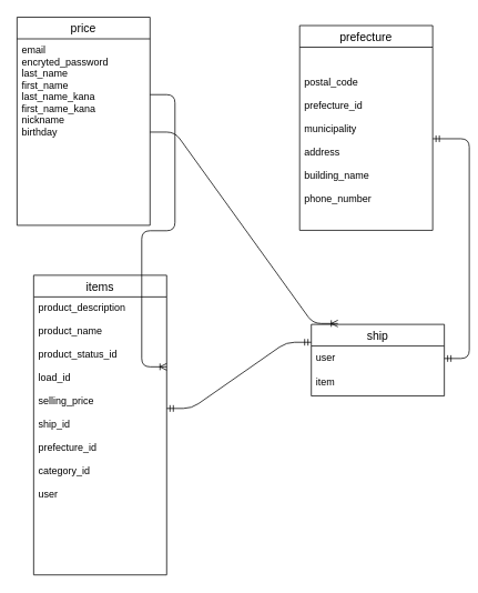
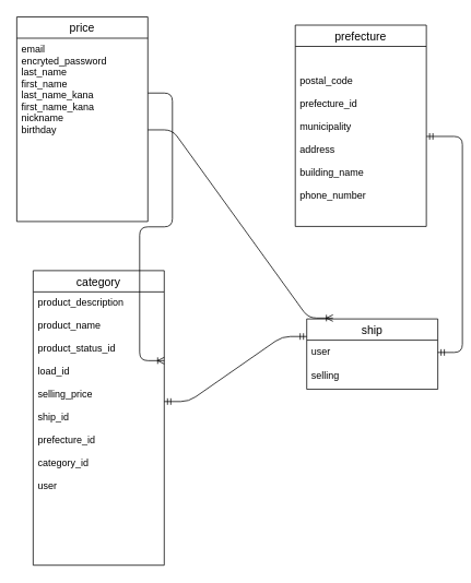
  <mxCell id="0" />
  <mxCell id="1" parent="0" />
  <mxCell id="2" value="price" style="swimlane;fontStyle=0;childLayout=stackLayout;horizontal=1;startSize=26;horizontalStack=0;resizeParent=1;resizeParentMax=0;resizeLast=0;collapsible=1;marginBottom=0;align=center;fontSize=14;" parent="1" vertex="1"><mxGeometry x="20" y="20" width="160" height="250" as="geometry" /></mxCell>
  <mxCell id="3" value="email&#10;encryted_password&#10;last_name&#10;first_name&#10;last_name_kana&#10;first_name_kana&#10;nickname&#10;birthday" style="text;strokeColor=none;fillColor=none;spacingLeft=4;spacingRight=4;overflow=hidden;rotatable=0;points=[[0,0.5],[1,0.5]];portConstraint=eastwest;fontSize=12;" parent="2" vertex="1"><mxGeometry y="26" width="160" height="224" as="geometry" /></mxCell>
  <mxCell id="4" value="prefecture" style="swimlane;fontStyle=0;childLayout=stackLayout;horizontal=1;startSize=26;horizontalStack=0;resizeParent=1;resizeParentMax=0;resizeLast=0;collapsible=1;marginBottom=0;align=center;fontSize=14;" parent="1" vertex="1"><mxGeometry x="360" y="30" width="160" height="246" as="geometry" /></mxCell>
  <mxCell id="5" value="&#10;&#10;postal_code&#10;&#10;prefecture_id&#10;&#10;municipality&#10;&#10;address&#10;&#10;building_name&#10;&#10;phone_number&#10;" style="text;strokeColor=none;fillColor=none;spacingLeft=4;spacingRight=4;overflow=hidden;rotatable=0;points=[[0,0.5],[1,0.5]];portConstraint=eastwest;fontSize=12;" parent="4" vertex="1"><mxGeometry y="26" width="160" height="220" as="geometry" /></mxCell>
- <mxCell id="6" value="items" style="swimlane;fontStyle=0;childLayout=stackLayout;horizontal=1;startSize=26;horizontalStack=0;resizeParent=1;resizeParentMax=0;resizeLast=0;collapsible=1;marginBottom=0;align=center;fontSize=14;" parent="1" vertex="1"><mxGeometry x="40" y="330" width="160" height="360" as="geometry" /></mxCell>
+ <mxCell id="6" value="category" style="swimlane;fontStyle=0;childLayout=stackLayout;horizontal=1;startSize=26;horizontalStack=0;resizeParent=1;resizeParentMax=0;resizeLast=0;collapsible=1;marginBottom=0;align=center;fontSize=14;" parent="1" vertex="1"><mxGeometry x="40" y="330" width="160" height="360" as="geometry" /></mxCell>
  <mxCell id="7" value="product_description&#10;&#10;product_name&#10;&#10;product_status_id&#10;&#10;load_id&#10;&#10;selling_price&#10;&#10;ship_id&#10;&#10;prefecture_id&#10;&#10;category_id&#10;&#10;user&#10;" style="text;strokeColor=none;fillColor=none;spacingLeft=4;spacingRight=4;overflow=hidden;rotatable=0;points=[[0,0.5],[1,0.5]];portConstraint=eastwest;fontSize=12;" vertex="1" parent="6"><mxGeometry y="26" width="160" height="334" as="geometry" /></mxCell>
  <mxCell id="8" value="" style="edgeStyle=entityRelationEdgeStyle;fontSize=12;html=1;endArrow=ERmandOne;startArrow=ERmandOne;entryX=1;entryY=0.5;entryDx=0;entryDy=0;" parent="1" source="10" target="5" edge="1"><mxGeometry width="100" height="100" relative="1" as="geometry"><mxPoint x="270" y="460" as="sourcePoint" /><mxPoint x="560" y="200" as="targetPoint" /></mxGeometry></mxCell>
  <mxCell id="9" value="ship" style="swimlane;fontStyle=0;childLayout=stackLayout;horizontal=1;startSize=26;horizontalStack=0;resizeParent=1;resizeParentMax=0;resizeLast=0;collapsible=1;marginBottom=0;align=center;fontSize=14;" vertex="1" parent="1"><mxGeometry x="374" y="389" width="160" height="86" as="geometry" /></mxCell>
  <mxCell id="10" value="user" style="text;strokeColor=none;fillColor=none;spacingLeft=4;spacingRight=4;overflow=hidden;rotatable=0;points=[[0,0.5],[1,0.5]];portConstraint=eastwest;fontSize=12;" vertex="1" parent="9"><mxGeometry y="26" width="160" height="30" as="geometry" /></mxCell>
- <mxCell id="11" value="item" style="text;strokeColor=none;fillColor=none;spacingLeft=4;spacingRight=4;overflow=hidden;rotatable=0;points=[[0,0.5],[1,0.5]];portConstraint=eastwest;fontSize=12;" vertex="1" parent="9"><mxGeometry y="56" width="160" height="30" as="geometry" /></mxCell>
+ <mxCell id="11" value="selling" style="text;strokeColor=none;fillColor=none;spacingLeft=4;spacingRight=4;overflow=hidden;rotatable=0;points=[[0,0.5],[1,0.5]];portConstraint=eastwest;fontSize=12;" vertex="1" parent="9"><mxGeometry y="56" width="160" height="30" as="geometry" /></mxCell>
  <mxCell id="12" value="" style="edgeStyle=entityRelationEdgeStyle;fontSize=12;html=1;endArrow=ERmandOne;startArrow=ERmandOne;entryX=0;entryY=0.25;entryDx=0;entryDy=0;" edge="1" parent="1" target="9"><mxGeometry width="100" height="100" relative="1" as="geometry"><mxPoint x="200" y="490" as="sourcePoint" /><mxPoint x="300" y="390" as="targetPoint" /></mxGeometry></mxCell>
  <mxCell id="13" value="" style="edgeStyle=entityRelationEdgeStyle;fontSize=12;html=1;endArrow=ERoneToMany;entryX=0.2;entryY=-0.012;entryDx=0;entryDy=0;entryPerimeter=0;" edge="1" parent="1" source="3" target="9"><mxGeometry width="100" height="100" relative="1" as="geometry"><mxPoint x="230" y="223" as="sourcePoint" /><mxPoint x="330" y="123" as="targetPoint" /></mxGeometry></mxCell>
  <mxCell id="14" value="" style="edgeStyle=entityRelationEdgeStyle;fontSize=12;html=1;endArrow=ERoneToMany;" edge="1" parent="1"><mxGeometry width="100" height="100" relative="1" as="geometry"><mxPoint x="180" y="113" as="sourcePoint" /><mxPoint x="200" y="440" as="targetPoint" /></mxGeometry></mxCell>
